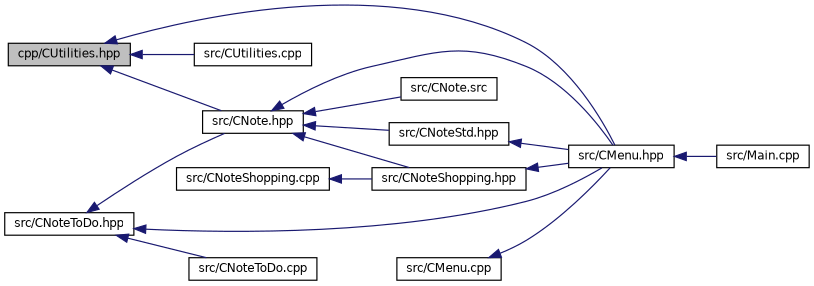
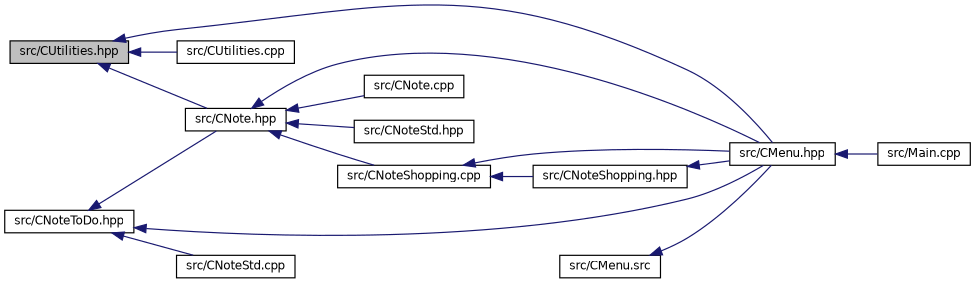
  digraph {
    rankdir=LR
    node [color=black fillcolor=white fontname=Helvetica fontsize=10 shape=record style=filled]
    edge [color=midnightblue dir=back fontname=Helvetica fontsize=10 labelfontname=Helvetica labelfontsize=10 style=solid]
-   n1 [fillcolor=grey75 fontcolor=black height=0.2 label="cpp/CUtilities.hpp" width=0.4]
+   n1 [fillcolor=grey75 fontcolor=black height=0.2 label="src/CUtilities.hpp" width=0.4]
    n2 [height=0.2 label="src/CMenu.hpp" width=0.4]
    n3 [height=0.2 label="src/CNote.hpp" width=0.4]
    n4 [height=0.2 label="src/CUtilities.cpp" width=0.4]
    n5 [height=0.2 label="src/Main.cpp" width=0.4]
-   n6 [height=0.2 label="src/CNote.src" width=0.4]
+   n6 [height=0.2 label="src/CNote.cpp" width=0.4]
    n7 [height=0.2 label="src/CNoteShopping.hpp" width=0.4]
    n8 [height=0.2 label="src/CNoteStd.hpp" width=0.4]
-   n9 [height=0.2 label="src/CMenu.cpp" width=0.4]
+   n9 [height=0.2 label="src/CMenu.src" width=0.4]
    n10 [height=0.2 label="src/CNoteToDo.hpp" width=0.4]
-   n11 [height=0.2 label="src/CNoteToDo.cpp" width=0.4]
+   n11 [height=0.2 label="src/CNoteStd.cpp" width=0.4]
    n12 [height=0.2 label="src/CNoteShopping.cpp" width=0.4]
    n1 -> n2
    n1 -> n3
    n1 -> n4
    n2 -> n5
    n3 -> n2
    n3 -> n6
-   n3 -> n7
+   n3 -> n12
    n3 -> n8
    n7 -> n2
-   n8 -> n2
+   n12 -> n2
    n9 -> n2
    n10 -> n2
    n10 -> n3
    n10 -> n11
    n12 -> n7
  }
